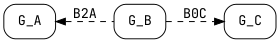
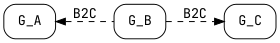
  digraph {
    fontname="JetBrains Mono"
    rankdir=LR
    node [fontname="JetBrains Mono" shape=Mrecord]
    edge [fontname="JetBrains Mono" style=dashed]
    G_A
    G_B
    G_C
-   G_A -> G_B [dir=back label=B2A]
-   G_B -> G_C [label=B0C]
+   G_A -> G_B [dir=back label=B2C]
+   G_B -> G_C [label=B2C]
  }
